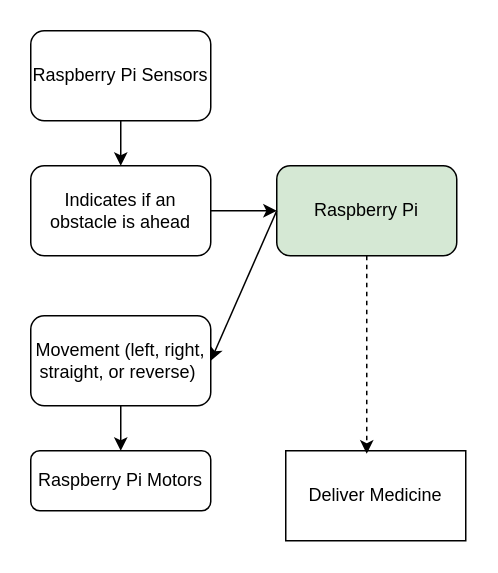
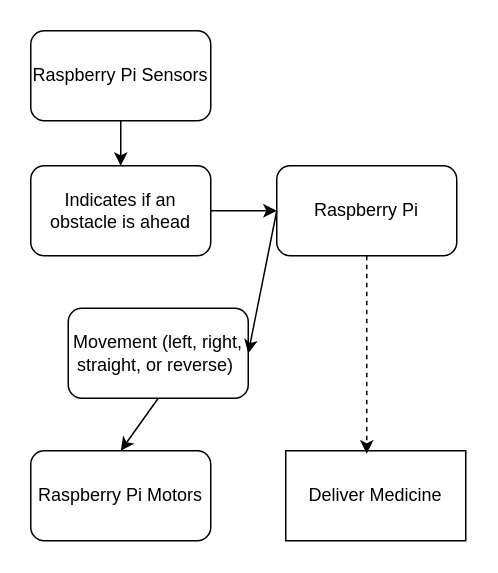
  <mxCell id="0" />
  <mxCell id="1" parent="0" />
- <mxCell id="2" value="Raspberry Pi" style="rounded=1;whiteSpace=wrap;html=1;fillColor=#d5e8d4;" vertex="1" parent="1"><mxGeometry x="184" y="110" width="120" height="60" as="geometry" /></mxCell>
+ <mxCell id="2" value="Raspberry Pi" style="rounded=1;whiteSpace=wrap;html=1;" vertex="1" parent="1"><mxGeometry x="184" y="110" width="120" height="60" as="geometry" /></mxCell>
  <mxCell id="3" value="Raspberry Pi Sensors" style="rounded=1;whiteSpace=wrap;html=1;" vertex="1" parent="1"><mxGeometry x="20" y="20" width="120" height="60" as="geometry" /></mxCell>
- <mxCell id="4" value="Raspberry Pi Motors" style="rounded=1;whiteSpace=wrap;html=1;" vertex="1" parent="1"><mxGeometry x="20" y="300" width="120" height="40" as="geometry" /></mxCell>
+ <mxCell id="4" value="Raspberry Pi Motors" style="rounded=1;whiteSpace=wrap;html=1;" vertex="1" parent="1"><mxGeometry x="20" y="300" width="120" height="60" as="geometry" /></mxCell>
  <mxCell id="5" value="Deliver Medicine" style="rounded=0;whiteSpace=wrap;html=1;" vertex="1" parent="1"><mxGeometry x="190" y="300" width="120" height="60" as="geometry" /></mxCell>
- <mxCell id="6" value="Movement (left, right, straight, or reverse)&amp;nbsp;" style="rounded=1;whiteSpace=wrap;html=1;" vertex="1" parent="1"><mxGeometry x="20" y="210" width="120" height="60" as="geometry" /></mxCell>
+ <mxCell id="6" value="Movement (left, right, straight, or reverse)&amp;nbsp;" style="rounded=1;whiteSpace=wrap;html=1;" vertex="1" parent="1"><mxGeometry x="45" y="205" width="120" height="60" as="geometry" /></mxCell>
  <mxCell id="7" value="" style="endArrow=classic;html=1;entryX=1;entryY=0.5;entryDx=0;entryDy=0;exitX=0;exitY=0.5;exitDx=0;exitDy=0;" edge="1" parent="1" source="2" target="6"><mxGeometry width="50" height="50" relative="1" as="geometry"><mxPoint x="20" y="770" as="sourcePoint" /><mxPoint x="70" y="720" as="targetPoint" /></mxGeometry></mxCell>
  <mxCell id="8" value="" style="endArrow=classic;html=1;exitX=0.5;exitY=1;exitDx=0;exitDy=0;entryX=0.5;entryY=0;entryDx=0;entryDy=0;" edge="1" parent="1" source="6" target="4"><mxGeometry width="50" height="50" relative="1" as="geometry"><mxPoint x="20" y="770" as="sourcePoint" /><mxPoint x="80" y="180" as="targetPoint" /></mxGeometry></mxCell>
  <mxCell id="9" value="" style="endArrow=classic;html=1;exitX=0.5;exitY=1;exitDx=0;exitDy=0;entryX=0.5;entryY=0;entryDx=0;entryDy=0;" edge="1" parent="1" source="3" target="10"><mxGeometry width="50" height="50" relative="1" as="geometry"><mxPoint x="20" y="410" as="sourcePoint" /><mxPoint x="70" y="360" as="targetPoint" /></mxGeometry></mxCell>
  <mxCell id="10" value="Indicates if an obstacle is ahead" style="rounded=1;whiteSpace=wrap;html=1;" vertex="1" parent="1"><mxGeometry x="20" y="110" width="120" height="60" as="geometry" /></mxCell>
  <mxCell id="11" value="" style="endArrow=classic;html=1;entryX=0;entryY=0.5;entryDx=0;entryDy=0;exitX=1;exitY=0.5;exitDx=0;exitDy=0;" edge="1" parent="1" source="10" target="2"><mxGeometry width="50" height="50" relative="1" as="geometry"><mxPoint x="20" y="650" as="sourcePoint" /><mxPoint x="70" y="600" as="targetPoint" /></mxGeometry></mxCell>
  <mxCell id="12" value="" style="endArrow=classic;html=1;exitX=0.5;exitY=1;exitDx=0;exitDy=0;entryX=0.45;entryY=0.033;entryDx=0;entryDy=0;entryPerimeter=0;dashed=1;" edge="1" parent="1" source="2" target="5"><mxGeometry width="50" height="50" relative="1" as="geometry"><mxPoint x="20" y="430" as="sourcePoint" /><mxPoint x="70" y="380" as="targetPoint" /></mxGeometry></mxCell>
